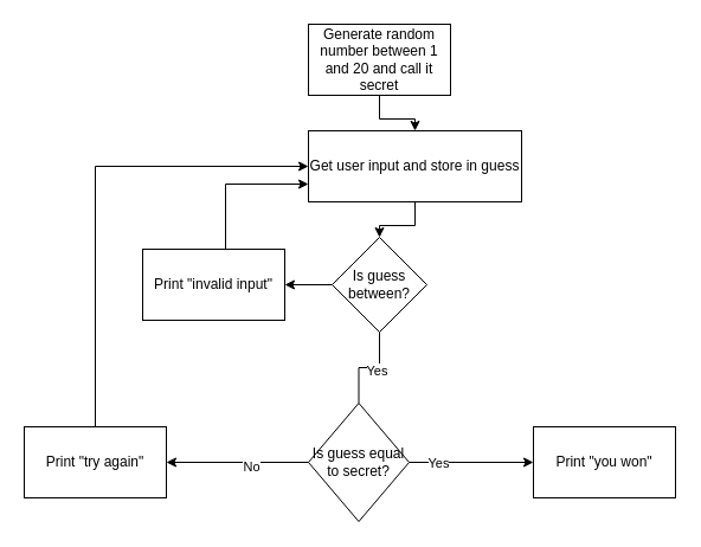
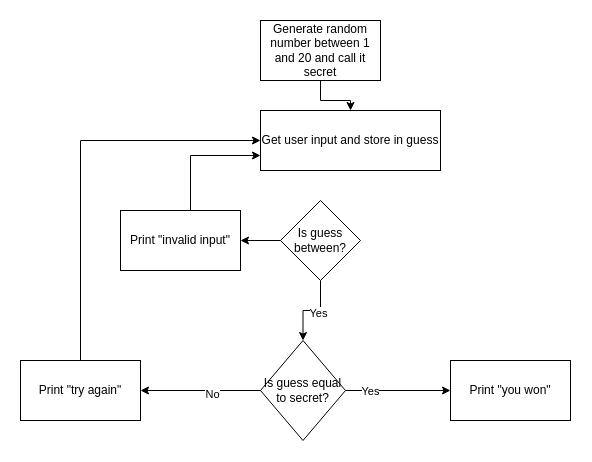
  <mxCell id="0" />
  <mxCell id="1" parent="0" />
  <mxCell id="2" value="" style="edgeStyle=orthogonalEdgeStyle;rounded=0;orthogonalLoop=1;jettySize=auto;html=1;" edge="1" parent="1" source="3" target="5"><mxGeometry relative="1" as="geometry" /></mxCell>
  <mxCell id="3" value="Generate random number between 1 and 20 and call it secret" style="rounded=0;whiteSpace=wrap;html=1;" vertex="1" parent="1"><mxGeometry x="260" y="20" width="120" height="60" as="geometry" /></mxCell>
- <mxCell id="4" value="" style="edgeStyle=orthogonalEdgeStyle;rounded=0;orthogonalLoop=1;jettySize=auto;html=1;" edge="1" parent="1" source="5" target="17"><mxGeometry relative="1" as="geometry" /></mxCell>
  <mxCell id="5" value="Get user input and store in guess" style="whiteSpace=wrap;html=1;rounded=0;" vertex="1" parent="1"><mxGeometry x="260" y="110" width="180" height="60" as="geometry" /></mxCell>
  <mxCell id="6" value="" style="edgeStyle=orthogonalEdgeStyle;rounded=0;orthogonalLoop=1;jettySize=auto;html=1;" edge="1" parent="1" source="10" target="11"><mxGeometry relative="1" as="geometry" /></mxCell>
  <mxCell id="7" value="Yes" style="edgeLabel;html=1;align=center;verticalAlign=middle;resizable=0;points=[];" vertex="1" connectable="0" parent="6"><mxGeometry x="-0.551" relative="1" as="geometry"><mxPoint as="offset" /></mxGeometry></mxCell>
  <mxCell id="8" value="" style="edgeStyle=orthogonalEdgeStyle;rounded=0;orthogonalLoop=1;jettySize=auto;html=1;" edge="1" parent="1" source="10" target="13"><mxGeometry relative="1" as="geometry" /></mxCell>
  <mxCell id="9" value="No" style="edgeLabel;html=1;align=center;verticalAlign=middle;resizable=0;points=[];" vertex="1" connectable="0" parent="8"><mxGeometry x="-0.182" y="3" relative="1" as="geometry"><mxPoint as="offset" /></mxGeometry></mxCell>
  <mxCell id="10" value="Is guess equal&lt;br&gt;to secret?" style="rhombus;whiteSpace=wrap;html=1;rounded=0;" vertex="1" parent="1"><mxGeometry x="260" y="340" width="85" height="100" as="geometry" /></mxCell>
  <mxCell id="11" value="Print &quot;you won&quot;" style="whiteSpace=wrap;html=1;rounded=0;" vertex="1" parent="1"><mxGeometry x="450" y="360" width="120" height="60" as="geometry" /></mxCell>
  <mxCell id="12" style="edgeStyle=orthogonalEdgeStyle;rounded=0;orthogonalLoop=1;jettySize=auto;html=1;exitX=0.5;exitY=0;exitDx=0;exitDy=0;entryX=0;entryY=0.5;entryDx=0;entryDy=0;" edge="1" parent="1" source="13" target="5"><mxGeometry relative="1" as="geometry" /></mxCell>
  <mxCell id="13" value="Print &quot;try again&quot;" style="whiteSpace=wrap;html=1;rounded=0;" vertex="1" parent="1"><mxGeometry x="20" y="360" width="120" height="60" as="geometry" /></mxCell>
- <mxCell id="14" style="edgeStyle=orthogonalEdgeStyle;rounded=0;orthogonalLoop=1;jettySize=auto;html=1;endArrow=none;" edge="1" parent="1" source="17" target="10"><mxGeometry relative="1" as="geometry" /></mxCell>
+ <mxCell id="14" style="edgeStyle=orthogonalEdgeStyle;rounded=0;orthogonalLoop=1;jettySize=auto;html=1;" edge="1" parent="1" source="17" target="10"><mxGeometry relative="1" as="geometry" /></mxCell>
  <mxCell id="15" value="Yes" style="edgeLabel;html=1;align=center;verticalAlign=middle;resizable=0;points=[];" vertex="1" connectable="0" parent="14"><mxGeometry x="-0.154" y="2" relative="1" as="geometry"><mxPoint as="offset" /></mxGeometry></mxCell>
  <mxCell id="16" value="" style="edgeStyle=orthogonalEdgeStyle;rounded=0;orthogonalLoop=1;jettySize=auto;html=1;" edge="1" parent="1" source="17" target="19"><mxGeometry relative="1" as="geometry" /></mxCell>
  <mxCell id="17" value="Is guess between?" style="rhombus;whiteSpace=wrap;html=1;rounded=0;" vertex="1" parent="1"><mxGeometry x="280" y="200" width="80" height="80" as="geometry" /></mxCell>
  <mxCell id="18" style="edgeStyle=orthogonalEdgeStyle;rounded=0;orthogonalLoop=1;jettySize=auto;html=1;entryX=0;entryY=0.75;entryDx=0;entryDy=0;" edge="1" parent="1" source="19" target="5"><mxGeometry relative="1" as="geometry"><Array as="points"><mxPoint x="190" y="155" /></Array></mxGeometry></mxCell>
  <mxCell id="19" value="Print &quot;invalid input&quot;" style="whiteSpace=wrap;html=1;rounded=0;" vertex="1" parent="1"><mxGeometry x="120" y="210" width="120" height="60" as="geometry" /></mxCell>
